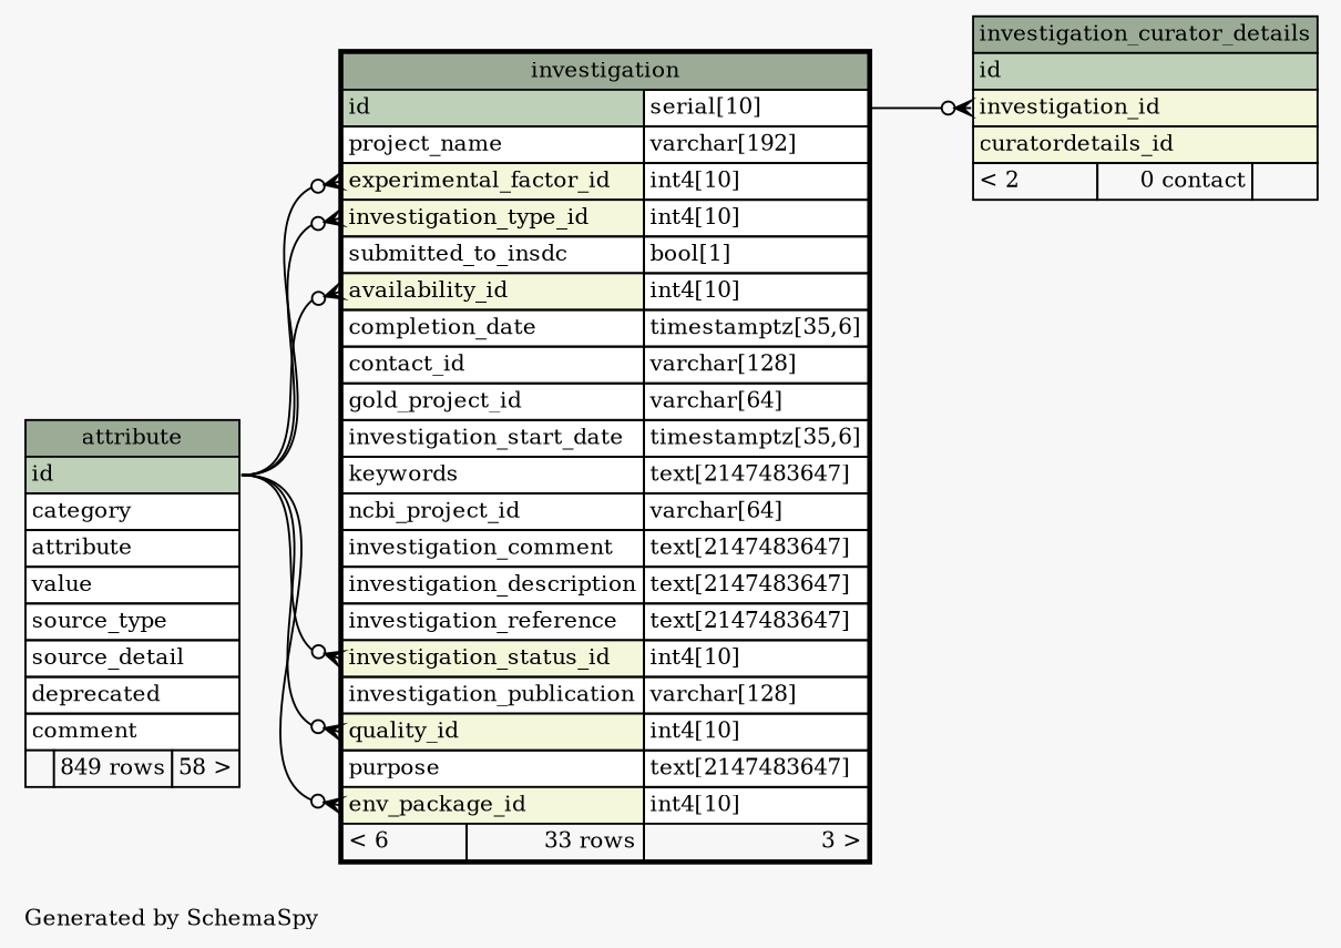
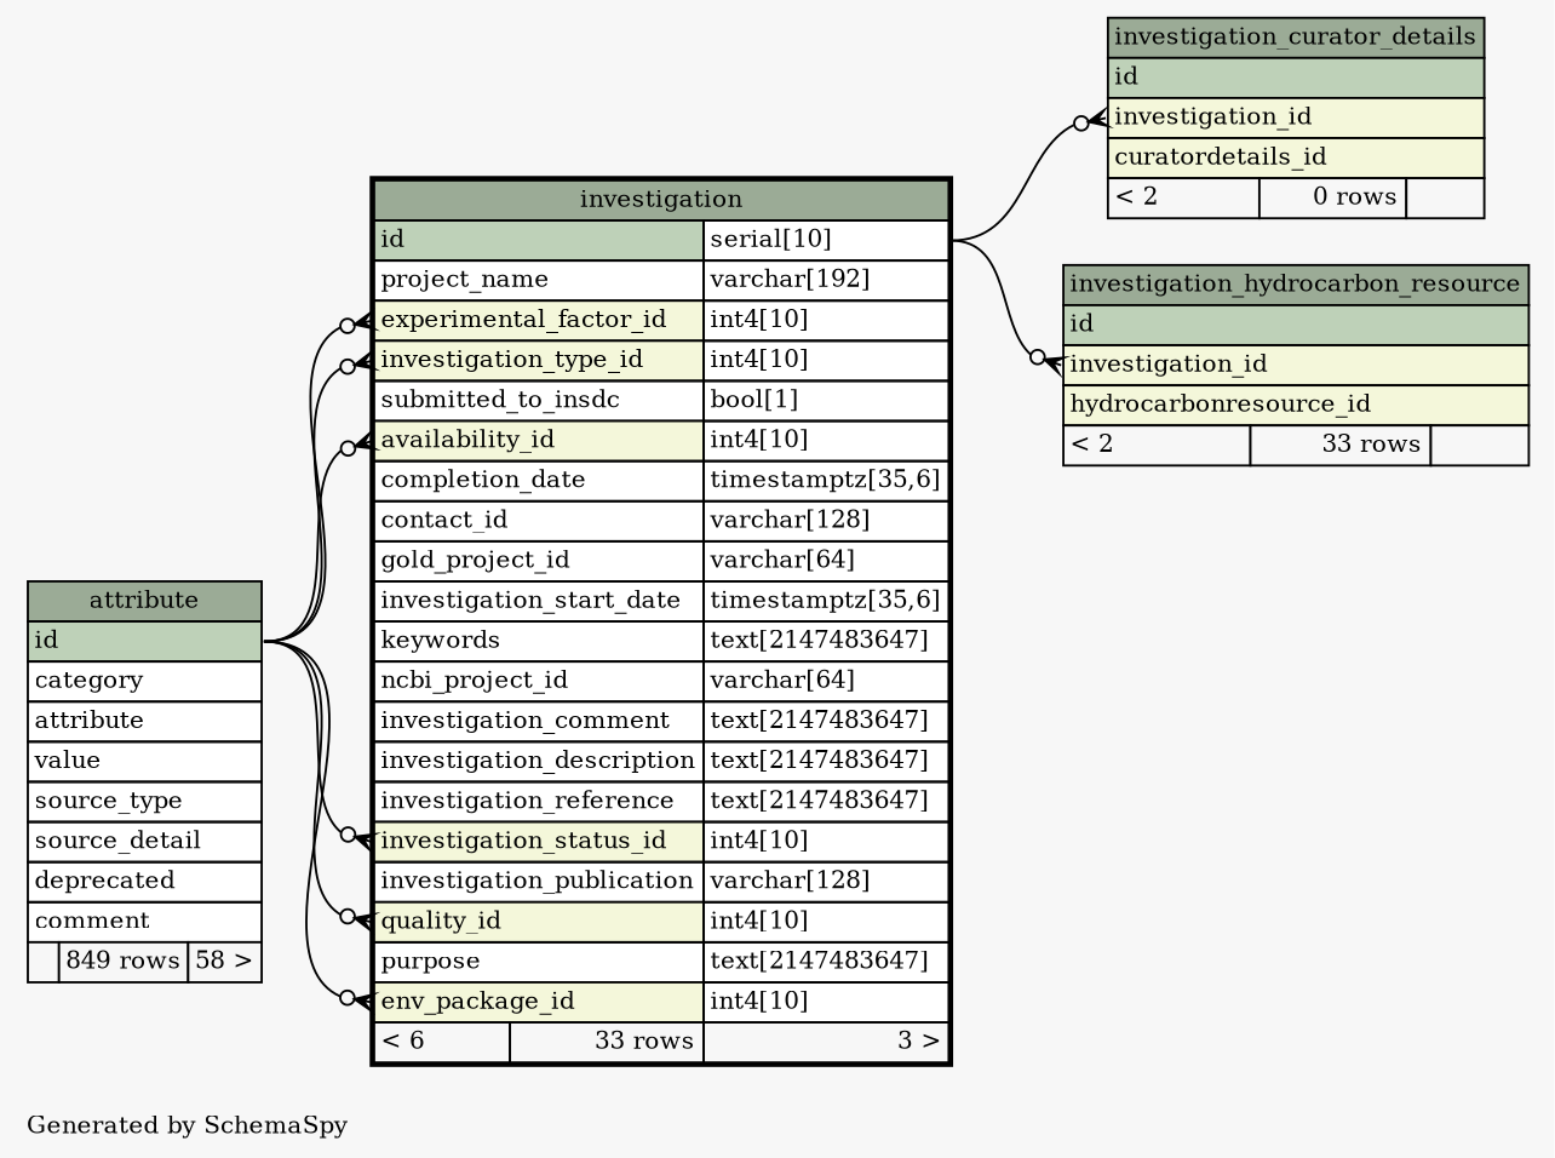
  digraph {
    bgcolor="#f7f7f7"
    fontname="DejaVu Serif"
    fontsize=11
    label="\nGenerated by SchemaSpy"
    labeljust=l
    nodesep=0.18
    rankdir=RL
    ranksep=0.46
    node [fontname="DejaVu Serif" fontsize=11 shape=plaintext]
    edge [arrowhead=none arrowsize=0.8 arrowtail=crowodot dir=back fontname="DejaVu Serif" headport="id:e" tailport="investigation_id:w"]
    n1 [label=<     <TABLE BORDER="2" CELLBORDER="1" CELLSPACING="0" BGCOLOR="#ffffff">       <TR><TD COLSPAN="3" BGCOLOR="#9bab96" ALIGN="CENTER">investigation</TD></TR>       <TR><TD PORT="id" COLSPAN="2" BGCOLOR="#bed1b8" ALIGN="LEFT">id</TD><TD PORT="id.type" ALIGN="LEFT">serial[10]</TD></TR>       <TR><TD PORT="project_name" COLSPAN="2" ALIGN="LEFT">project_name</TD><TD PORT="project_name.type" ALIGN="LEFT">varchar[192]</TD></TR>       <TR><TD PORT="experimental_factor_id" COLSPAN="2" BGCOLOR="#f4f7da" ALIGN="LEFT">experimental_factor_id</TD><TD PORT="experimental_factor_id.type" ALIGN="LEFT">int4[10]</TD></TR>       <TR><TD PORT="investigation_type_id" COLSPAN="2" BGCOLOR="#f4f7da" ALIGN="LEFT">investigation_type_id</TD><TD PORT="investigation_type_id.type" ALIGN="LEFT">int4[10]</TD></TR>       <TR><TD PORT="submitted_to_insdc" COLSPAN="2" ALIGN="LEFT">submitted_to_insdc</TD><TD PORT="submitted_to_insdc.type" ALIGN="LEFT">bool[1]</TD></TR>       <TR><TD PORT="availability_id" COLSPAN="2" BGCOLOR="#f4f7da" ALIGN="LEFT">availability_id</TD><TD PORT="availability_id.type" ALIGN="LEFT">int4[10]</TD></TR>       <TR><TD PORT="completion_date" COLSPAN="2" ALIGN="LEFT">completion_date</TD><TD PORT="completion_date.type" ALIGN="LEFT">timestamptz[35,6]</TD></TR>       <TR><TD PORT="contact_id" COLSPAN="2" ALIGN="LEFT">contact_id</TD><TD PORT="contact_id.type" ALIGN="LEFT">varchar[128]</TD></TR>       <TR><TD PORT="gold_project_id" COLSPAN="2" ALIGN="LEFT">gold_project_id</TD><TD PORT="gold_project_id.type" ALIGN="LEFT">varchar[64]</TD></TR>       <TR><TD PORT="investigation_start_date" COLSPAN="2" ALIGN="LEFT">investigation_start_date</TD><TD PORT="investigation_start_date.type" ALIGN="LEFT">timestamptz[35,6]</TD></TR>       <TR><TD PORT="keywords" COLSPAN="2" ALIGN="LEFT">keywords</TD><TD PORT="keywords.type" ALIGN="LEFT">text[2147483647]</TD></TR>       <TR><TD PORT="ncbi_project_id" COLSPAN="2" ALIGN="LEFT">ncbi_project_id</TD><TD PORT="ncbi_project_id.type" ALIGN="LEFT">varchar[64]</TD></TR>       <TR><TD PORT="investigation_comment" COLSPAN="2" ALIGN="LEFT">investigation_comment</TD><TD PORT="investigation_comment.type" ALIGN="LEFT">text[2147483647]</TD></TR>       <TR><TD PORT="investigation_description" COLSPAN="2" ALIGN="LEFT">investigation_description</TD><TD PORT="investigation_description.type" ALIGN="LEFT">text[2147483647]</TD></TR>       <TR><TD PORT="investigation_reference" COLSPAN="2" ALIGN="LEFT">investigation_reference</TD><TD PORT="investigation_reference.type" ALIGN="LEFT">text[2147483647]</TD></TR>       <TR><TD PORT="investigation_status_id" COLSPAN="2" BGCOLOR="#f4f7da" ALIGN="LEFT">investigation_status_id</TD><TD PORT="investigation_status_id.type" ALIGN="LEFT">int4[10]</TD></TR>       <TR><TD PORT="investigation_publication" COLSPAN="2" ALIGN="LEFT">investigation_publication</TD><TD PORT="investigation_publication.type" ALIGN="LEFT">varchar[128]</TD></TR>       <TR><TD PORT="quality_id" COLSPAN="2" BGCOLOR="#f4f7da" ALIGN="LEFT">quality_id</TD><TD PORT="quality_id.type" ALIGN="LEFT">int4[10]</TD></TR>       <TR><TD PORT="purpose" COLSPAN="2" ALIGN="LEFT">purpose</TD><TD PORT="purpose.type" ALIGN="LEFT">text[2147483647]</TD></TR>       <TR><TD PORT="env_package_id" COLSPAN="2" BGCOLOR="#f4f7da" ALIGN="LEFT">env_package_id</TD><TD PORT="env_package_id.type" ALIGN="LEFT">int4[10]</TD></TR>       <TR><TD ALIGN="LEFT" BGCOLOR="#f7f7f7">&lt; 6</TD><TD ALIGN="RIGHT" BGCOLOR="#f7f7f7">33 rows</TD><TD ALIGN="RIGHT" BGCOLOR="#f7f7f7">3 &gt;</TD></TR>     </TABLE>>]
    n2 [label=<     <TABLE BORDER="0" CELLBORDER="1" CELLSPACING="0" BGCOLOR="#ffffff">       <TR><TD COLSPAN="3" BGCOLOR="#9bab96" ALIGN="CENTER">attribute</TD></TR>       <TR><TD PORT="id" COLSPAN="3" BGCOLOR="#bed1b8" ALIGN="LEFT">id</TD></TR>       <TR><TD PORT="category" COLSPAN="3" ALIGN="LEFT">category</TD></TR>       <TR><TD PORT="attribute" COLSPAN="3" ALIGN="LEFT">attribute</TD></TR>       <TR><TD PORT="value" COLSPAN="3" ALIGN="LEFT">value</TD></TR>       <TR><TD PORT="source_type" COLSPAN="3" ALIGN="LEFT">source_type</TD></TR>       <TR><TD PORT="source_detail" COLSPAN="3" ALIGN="LEFT">source_detail</TD></TR>       <TR><TD PORT="deprecated" COLSPAN="3" ALIGN="LEFT">deprecated</TD></TR>       <TR><TD PORT="comment" COLSPAN="3" ALIGN="LEFT">comment</TD></TR>       <TR><TD ALIGN="LEFT" BGCOLOR="#f7f7f7">  </TD><TD ALIGN="RIGHT" BGCOLOR="#f7f7f7">849 rows</TD><TD ALIGN="RIGHT" BGCOLOR="#f7f7f7">58 &gt;</TD></TR>     </TABLE>>]
-   n3 [label=<     <TABLE BORDER="0" CELLBORDER="1" CELLSPACING="0" BGCOLOR="#ffffff">       <TR><TD COLSPAN="3" BGCOLOR="#9bab96" ALIGN="CENTER">investigation_curator_details</TD></TR>       <TR><TD PORT="id" COLSPAN="3" BGCOLOR="#bed1b8" ALIGN="LEFT">id</TD></TR>       <TR><TD PORT="investigation_id" COLSPAN="3" BGCOLOR="#f4f7da" ALIGN="LEFT">investigation_id</TD></TR>       <TR><TD PORT="curatordetails_id" COLSPAN="3" BGCOLOR="#f4f7da" ALIGN="LEFT">curatordetails_id</TD></TR>       <TR><TD ALIGN="LEFT" BGCOLOR="#f7f7f7">&lt; 2</TD><TD ALIGN="RIGHT" BGCOLOR="#f7f7f7">0 contact</TD><TD ALIGN="RIGHT" BGCOLOR="#f7f7f7">  </TD></TR>     </TABLE>>]
+   n3 [label=<     <TABLE BORDER="0" CELLBORDER="1" CELLSPACING="0" BGCOLOR="#ffffff">       <TR><TD COLSPAN="3" BGCOLOR="#9bab96" ALIGN="CENTER">investigation_curator_details</TD></TR>       <TR><TD PORT="id" COLSPAN="3" BGCOLOR="#bed1b8" ALIGN="LEFT">id</TD></TR>       <TR><TD PORT="investigation_id" COLSPAN="3" BGCOLOR="#f4f7da" ALIGN="LEFT">investigation_id</TD></TR>       <TR><TD PORT="curatordetails_id" COLSPAN="3" BGCOLOR="#f4f7da" ALIGN="LEFT">curatordetails_id</TD></TR>       <TR><TD ALIGN="LEFT" BGCOLOR="#f7f7f7">&lt; 2</TD><TD ALIGN="RIGHT" BGCOLOR="#f7f7f7">0 rows</TD><TD ALIGN="RIGHT" BGCOLOR="#f7f7f7">  </TD></TR>     </TABLE>>]
+   n4 [label=<     <TABLE BORDER="0" CELLBORDER="1" CELLSPACING="0" BGCOLOR="#ffffff">       <TR><TD COLSPAN="3" BGCOLOR="#9bab96" ALIGN="CENTER">investigation_hydrocarbon_resource</TD></TR>       <TR><TD PORT="id" COLSPAN="3" BGCOLOR="#bed1b8" ALIGN="LEFT">id</TD></TR>       <TR><TD PORT="investigation_id" COLSPAN="3" BGCOLOR="#f4f7da" ALIGN="LEFT">investigation_id</TD></TR>       <TR><TD PORT="hydrocarbonresource_id" COLSPAN="3" BGCOLOR="#f4f7da" ALIGN="LEFT">hydrocarbonresource_id</TD></TR>       <TR><TD ALIGN="LEFT" BGCOLOR="#f7f7f7">&lt; 2</TD><TD ALIGN="RIGHT" BGCOLOR="#f7f7f7">33 rows</TD><TD ALIGN="RIGHT" BGCOLOR="#f7f7f7">  </TD></TR>     </TABLE>>]
    n1 -> n2 [tailport="availability_id:w"]
    n1 -> n2 [tailport="env_package_id:w"]
    n1 -> n2 [tailport="experimental_factor_id:w"]
    n1 -> n2 [tailport="investigation_status_id:w"]
    n1 -> n2 [tailport="investigation_type_id:w"]
    n1 -> n2 [tailport="quality_id:w"]
    n3 -> n1 [headport="id.type:e"]
+   n4 -> n1 [headport="id.type:e"]
  }
